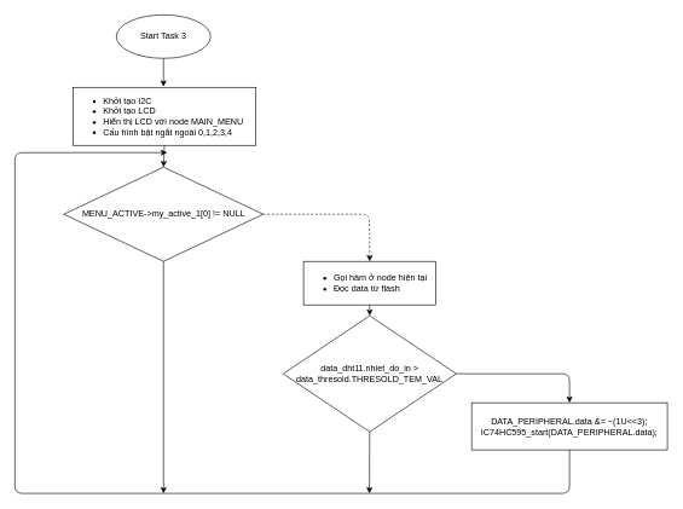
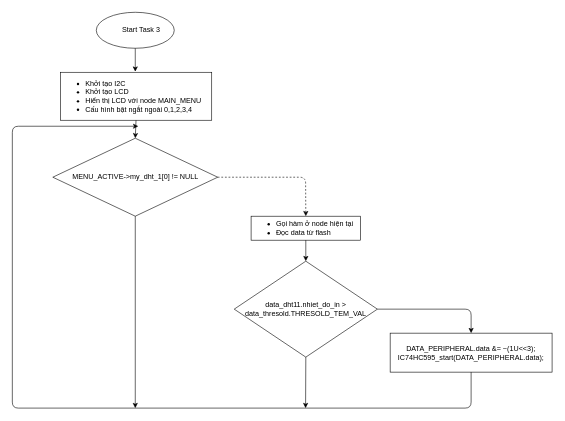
  <mxCell id="0" />
  <mxCell id="1" parent="0" />
  <mxCell id="2" value="" style="ellipse;whiteSpace=wrap;html=1;" vertex="1" parent="1"><mxGeometry x="160" y="20" width="130" height="60" as="geometry" /></mxCell>
- <mxCell id="3" value="Start Task 3" style="text;html=1;strokeColor=none;fillColor=none;align=center;verticalAlign=middle;whiteSpace=wrap;rounded=0;" vertex="1" parent="1"><mxGeometry x="185" y="40" width="80" height="20" as="geometry" /></mxCell>
+ <mxCell id="3" value="Start Task 3" style="text;html=1;strokeColor=none;fillColor=none;align=center;verticalAlign=middle;whiteSpace=wrap;rounded=0;" vertex="1" parent="1"><mxGeometry x="195" y="40" width="80" height="20" as="geometry" /></mxCell>
  <mxCell id="4" value="&lt;ul&gt;&lt;li&gt;Khởi tạo I2C&lt;/li&gt;&lt;li&gt;Khởi tạo LCD&lt;/li&gt;&lt;li&gt;Hiển thị LCD với node MAIN_MENU&lt;/li&gt;&lt;li&gt;Cấu hình bật ngắt ngoài 0,1,2,3,4&lt;/li&gt;&lt;/ul&gt;" style="rounded=0;whiteSpace=wrap;html=1;align=left;" vertex="1" parent="1"><mxGeometry x="100" y="120" width="252.5" height="80" as="geometry" /></mxCell>
  <mxCell id="5" value="" style="endArrow=classic;html=1;exitX=0.5;exitY=1;exitDx=0;exitDy=0;" edge="1" parent="1" source="2"><mxGeometry width="50" height="50" relative="1" as="geometry"><mxPoint x="230" y="260" as="sourcePoint" /><mxPoint x="225" y="119" as="targetPoint" /></mxGeometry></mxCell>
- <mxCell id="6" value="MENU_ACTIVE-&amp;gt;my_active_1[0] != NULL" style="rhombus;whiteSpace=wrap;html=1;" vertex="1" parent="1"><mxGeometry x="87.5" y="230" width="275" height="130" as="geometry" /></mxCell>
+ <mxCell id="6" value="MENU_ACTIVE-&amp;gt;my_dht_1[0] != NULL" style="rhombus;whiteSpace=wrap;html=1;" vertex="1" parent="1"><mxGeometry x="87.5" y="230" width="275" height="130" as="geometry" /></mxCell>
  <mxCell id="7" value="" style="endArrow=classic;html=1;exitX=0.5;exitY=1;exitDx=0;exitDy=0;entryX=0.5;entryY=0;entryDx=0;entryDy=0;" edge="1" parent="1" source="4" target="6"><mxGeometry width="50" height="50" relative="1" as="geometry"><mxPoint x="230" y="250" as="sourcePoint" /><mxPoint x="280" y="200" as="targetPoint" /></mxGeometry></mxCell>
- <mxCell id="8" value="&lt;ul&gt;&lt;li&gt;Gọi hàm ở node hiện tại&lt;/li&gt;&lt;li&gt;Đọc data từ flash&lt;/li&gt;&lt;/ul&gt;" style="rounded=0;whiteSpace=wrap;html=1;align=left;" vertex="1" parent="1"><mxGeometry x="418.12" y="360" width="182.5" height="60" as="geometry" /></mxCell>
+ <mxCell id="8" value="&lt;ul&gt;&lt;li&gt;Gọi hàm ở node hiện tại&lt;/li&gt;&lt;li&gt;Đọc data từ flash&lt;/li&gt;&lt;/ul&gt;" style="rounded=0;whiteSpace=wrap;html=1;align=left;" vertex="1" parent="1"><mxGeometry x="418.12" y="360" width="182.5" height="40" as="geometry" /></mxCell>
  <mxCell id="9" value="data_dht11.nhiet_do_in &amp;gt; data_thresold.THRESOLD_TEM_VAL" style="rhombus;whiteSpace=wrap;html=1;" vertex="1" parent="1"><mxGeometry x="390" y="435" width="238.75" height="160" as="geometry" /></mxCell>
  <mxCell id="10" value="" style="endArrow=classic;html=1;exitX=0.5;exitY=1;exitDx=0;exitDy=0;entryX=0.5;entryY=0;entryDx=0;entryDy=0;" edge="1" parent="1" source="8" target="9"><mxGeometry width="50" height="50" relative="1" as="geometry"><mxPoint x="514.37" y="470" as="sourcePoint" /><mxPoint x="564.37" y="420" as="targetPoint" /></mxGeometry></mxCell>
  <mxCell id="11" value="" style="endArrow=classic;html=1;exitX=1;exitY=0.5;exitDx=0;exitDy=0;entryX=0.5;entryY=0;entryDx=0;entryDy=0;dashed=1;" edge="1" parent="1" source="6" target="8"><mxGeometry width="50" height="50" relative="1" as="geometry"><mxPoint x="230" y="510" as="sourcePoint" /><mxPoint x="280" y="460" as="targetPoint" /><Array as="points"><mxPoint x="509" y="295" /></Array></mxGeometry></mxCell>
  <mxCell id="12" value="" style="endArrow=classic;html=1;exitX=1;exitY=0.5;exitDx=0;exitDy=0;" edge="1" parent="1" source="9" target="13"><mxGeometry width="50" height="50" relative="1" as="geometry"><mxPoint x="230" y="510" as="sourcePoint" /><mxPoint x="710" y="515" as="targetPoint" /><Array as="points"><mxPoint x="785" y="515" /></Array></mxGeometry></mxCell>
  <mxCell id="13" value="&lt;div&gt;DATA_PERIPHERAL.data &amp;amp;= ~(1U&amp;lt;&amp;lt;3);&lt;/div&gt;&lt;div&gt;&lt;span&gt;&#09;&#09;&#09;&lt;/span&gt;IC74HC595_start(DATA_PERIPHERAL.data);&lt;/div&gt;" style="rounded=0;whiteSpace=wrap;html=1;" vertex="1" parent="1"><mxGeometry x="650" y="555" width="270" height="65" as="geometry" /></mxCell>
  <mxCell id="14" value="" style="endArrow=classic;html=1;exitX=0.5;exitY=1;exitDx=0;exitDy=0;" edge="1" parent="1" source="9"><mxGeometry width="50" height="50" relative="1" as="geometry"><mxPoint x="310" y="510" as="sourcePoint" /><mxPoint x="509" y="680" as="targetPoint" /></mxGeometry></mxCell>
  <mxCell id="15" value="" style="endArrow=classic;html=1;exitX=0.5;exitY=1;exitDx=0;exitDy=0;" edge="1" parent="1" source="13"><mxGeometry width="50" height="50" relative="1" as="geometry"><mxPoint x="310" y="510" as="sourcePoint" /><mxPoint x="230" y="210" as="targetPoint" /><Array as="points"><mxPoint x="785" y="680" /><mxPoint x="20" y="680" /><mxPoint x="20" y="210" /></Array></mxGeometry></mxCell>
  <mxCell id="16" value="" style="endArrow=classic;html=1;exitX=0.5;exitY=1;exitDx=0;exitDy=0;" edge="1" parent="1" source="6"><mxGeometry width="50" height="50" relative="1" as="geometry"><mxPoint x="310" y="510" as="sourcePoint" /><mxPoint x="225" y="680" as="targetPoint" /></mxGeometry></mxCell>
